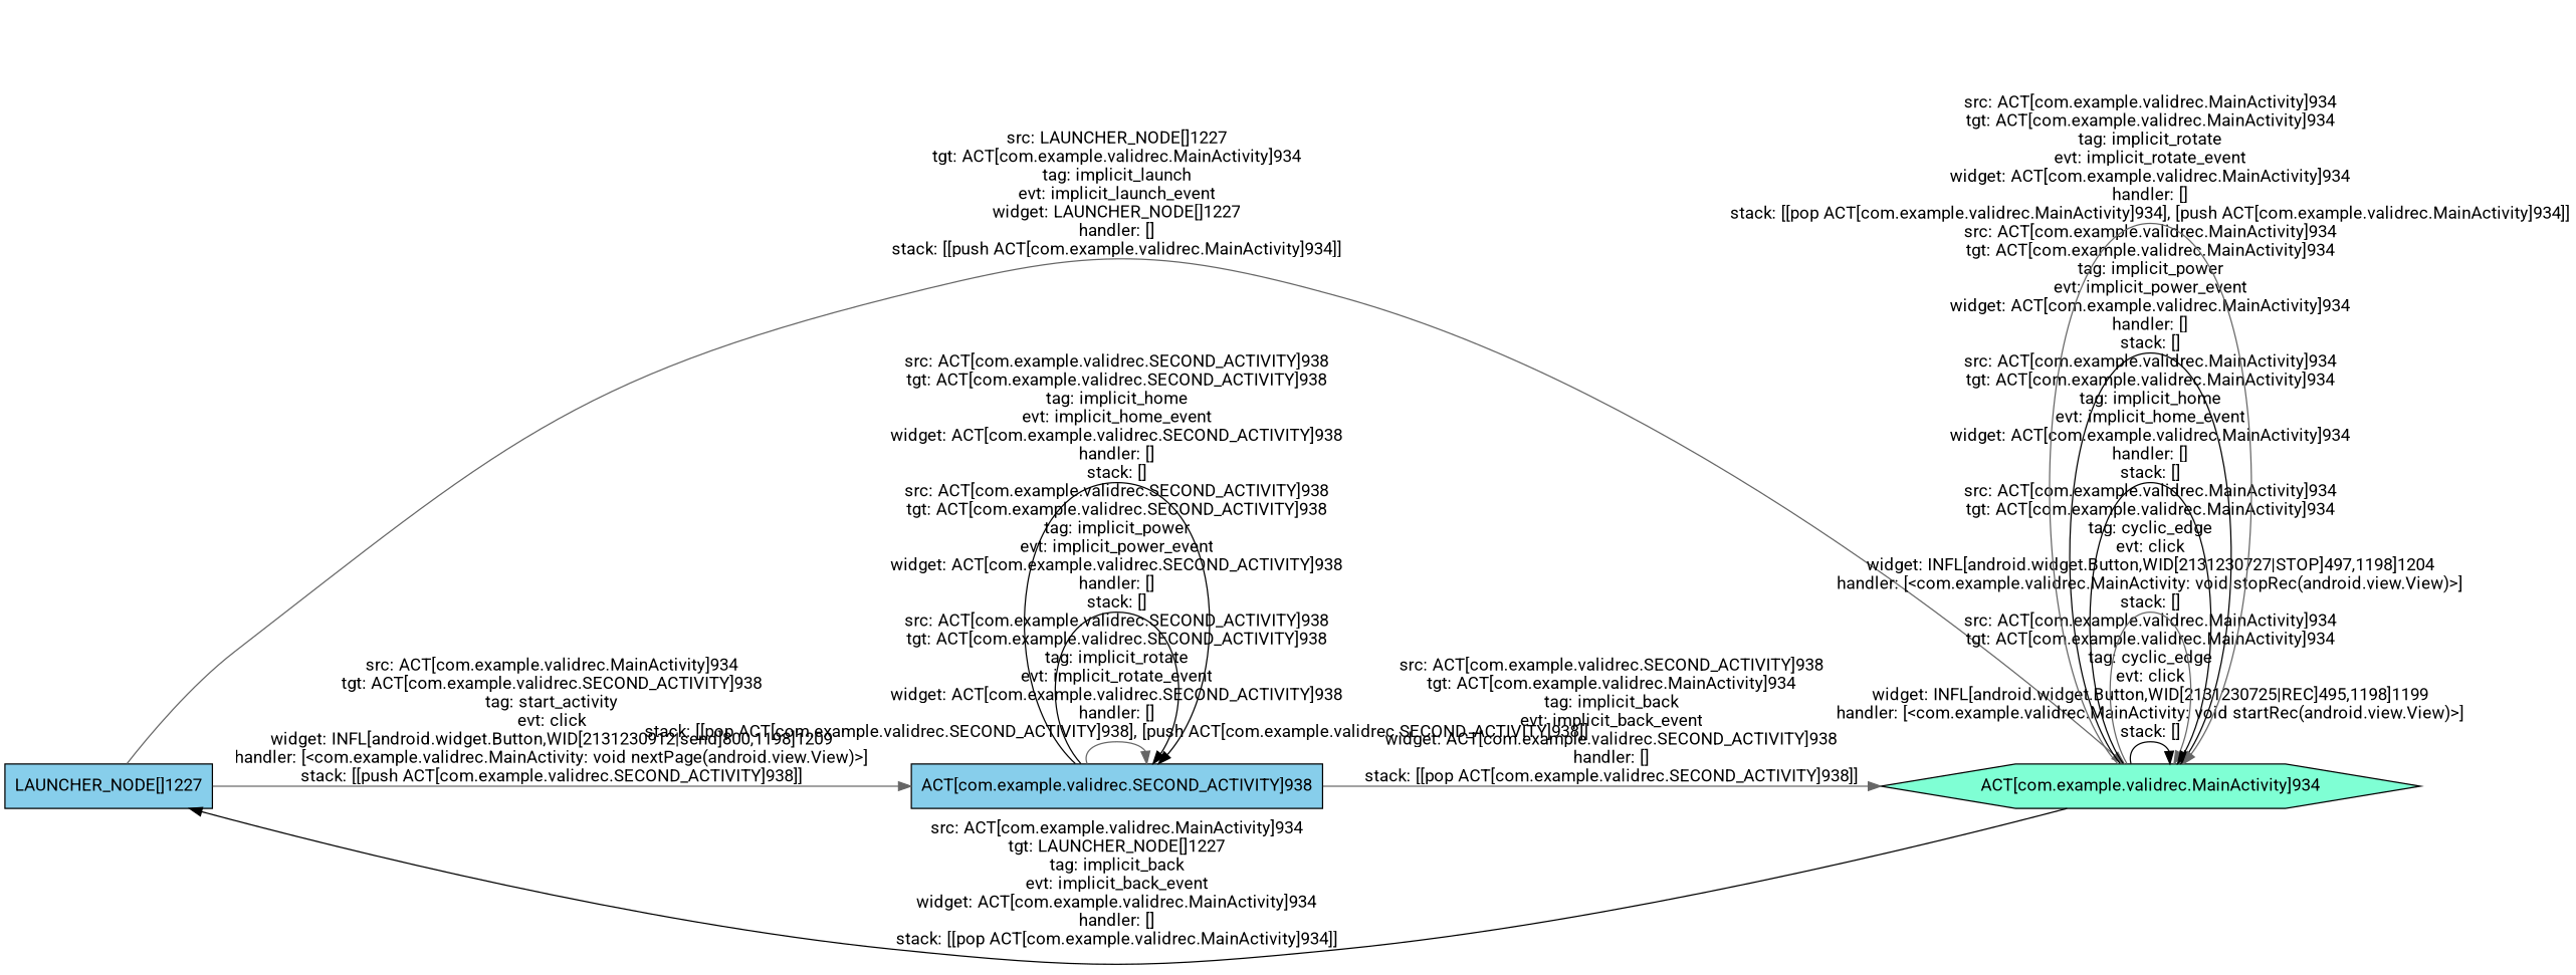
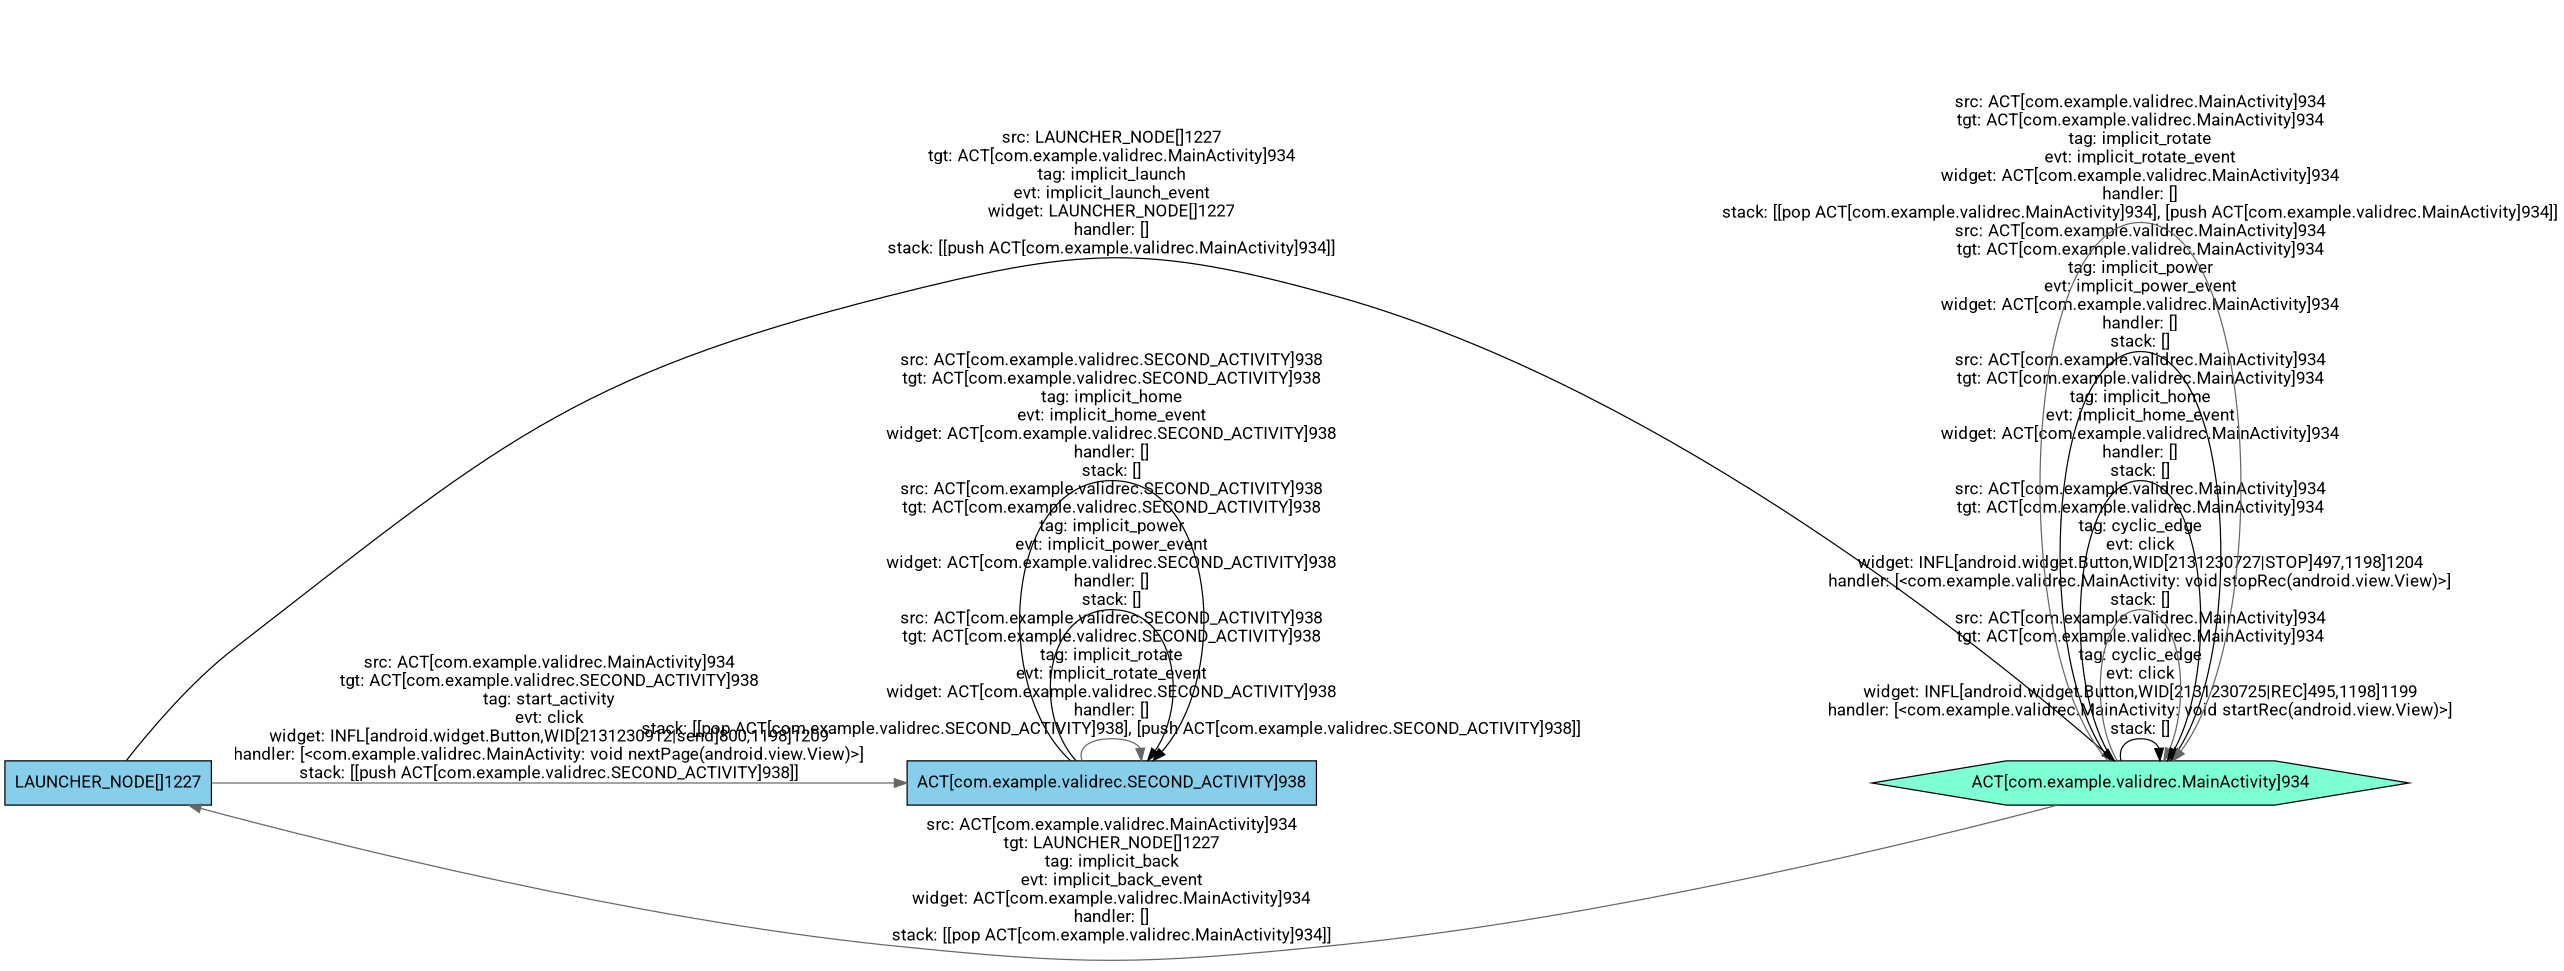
  digraph {
    fontname=Roboto
    rankdir=LR
    node [fillcolor=skyblue fontname=Roboto shape=box style=filled]
    edge [color=gray40 fontname=Roboto]
    n1 [label="LAUNCHER_NODE[]1227"]
    n2 [fillcolor=aquamarine label="ACT[com.example.validrec.MainActivity]934" shape=hexagon]
    n3 [label="ACT[com.example.validrec.SECOND_ACTIVITY]938"]
-   n1 -> n2 [label="src: LAUNCHER_NODE[]1227\ntgt: ACT[com.example.validrec.MainActivity]934\ntag: implicit_launch\nevt: implicit_launch_event\nwidget: LAUNCHER_NODE[]1227\nhandler: []\nstack: [[push ACT[com.example.validrec.MainActivity]934]]\n"]
+   n1 -> n2 [color=black label="src: LAUNCHER_NODE[]1227\ntgt: ACT[com.example.validrec.MainActivity]934\ntag: implicit_launch\nevt: implicit_launch_event\nwidget: LAUNCHER_NODE[]1227\nhandler: []\nstack: [[push ACT[com.example.validrec.MainActivity]934]]\n"]
    n1 -> n3 [label="src: ACT[com.example.validrec.MainActivity]934\ntgt: ACT[com.example.validrec.SECOND_ACTIVITY]938\ntag: start_activity\nevt: click\nwidget: INFL[android.widget.Button,WID[2131230912|send]800,1198]1209\nhandler: [<com.example.validrec.MainActivity: void nextPage(android.view.View)>]\nstack: [[push ACT[com.example.validrec.SECOND_ACTIVITY]938]]\n"]
-   n2 -> n1 [color=black label="src: ACT[com.example.validrec.MainActivity]934\ntgt: LAUNCHER_NODE[]1227\ntag: implicit_back\nevt: implicit_back_event\nwidget: ACT[com.example.validrec.MainActivity]934\nhandler: []\nstack: [[pop ACT[com.example.validrec.MainActivity]934]]\n"]
+   n2 -> n1 [label="src: ACT[com.example.validrec.MainActivity]934\ntgt: LAUNCHER_NODE[]1227\ntag: implicit_back\nevt: implicit_back_event\nwidget: ACT[com.example.validrec.MainActivity]934\nhandler: []\nstack: [[pop ACT[com.example.validrec.MainActivity]934]]\n"]
    n2 -> n2 [color=black label="src: ACT[com.example.validrec.MainActivity]934\ntgt: ACT[com.example.validrec.MainActivity]934\ntag: cyclic_edge\nevt: click\nwidget: INFL[android.widget.Button,WID[2131230725|REC]495,1198]1199\nhandler: [<com.example.validrec.MainActivity: void startRec(android.view.View)>]\nstack: []\n"]
    n2 -> n2 [label="src: ACT[com.example.validrec.MainActivity]934\ntgt: ACT[com.example.validrec.MainActivity]934\ntag: cyclic_edge\nevt: click\nwidget: INFL[android.widget.Button,WID[2131230727|STOP]497,1198]1204\nhandler: [<com.example.validrec.MainActivity: void stopRec(android.view.View)>]\nstack: []\n"]
    n2 -> n2 [color=black label="src: ACT[com.example.validrec.MainActivity]934\ntgt: ACT[com.example.validrec.MainActivity]934\ntag: implicit_home\nevt: implicit_home_event\nwidget: ACT[com.example.validrec.MainActivity]934\nhandler: []\nstack: []\n"]
    n2 -> n2 [color=black label="src: ACT[com.example.validrec.MainActivity]934\ntgt: ACT[com.example.validrec.MainActivity]934\ntag: implicit_power\nevt: implicit_power_event\nwidget: ACT[com.example.validrec.MainActivity]934\nhandler: []\nstack: []\n"]
    n2 -> n2 [label="src: ACT[com.example.validrec.MainActivity]934\ntgt: ACT[com.example.validrec.MainActivity]934\ntag: implicit_rotate\nevt: implicit_rotate_event\nwidget: ACT[com.example.validrec.MainActivity]934\nhandler: []\nstack: [[pop ACT[com.example.validrec.MainActivity]934], [push ACT[com.example.validrec.MainActivity]934]]\n"]
-   n3 -> n2 [label="src: ACT[com.example.validrec.SECOND_ACTIVITY]938\ntgt: ACT[com.example.validrec.MainActivity]934\ntag: implicit_back\nevt: implicit_back_event\nwidget: ACT[com.example.validrec.SECOND_ACTIVITY]938\nhandler: []\nstack: [[pop ACT[com.example.validrec.SECOND_ACTIVITY]938]]\n"]
    n3 -> n3 [label="src: ACT[com.example.validrec.SECOND_ACTIVITY]938\ntgt: ACT[com.example.validrec.SECOND_ACTIVITY]938\ntag: implicit_rotate\nevt: implicit_rotate_event\nwidget: ACT[com.example.validrec.SECOND_ACTIVITY]938\nhandler: []\nstack: [[pop ACT[com.example.validrec.SECOND_ACTIVITY]938], [push ACT[com.example.validrec.SECOND_ACTIVITY]938]]\n"]
    n3 -> n3 [color=black label="src: ACT[com.example.validrec.SECOND_ACTIVITY]938\ntgt: ACT[com.example.validrec.SECOND_ACTIVITY]938\ntag: implicit_power\nevt: implicit_power_event\nwidget: ACT[com.example.validrec.SECOND_ACTIVITY]938\nhandler: []\nstack: []\n"]
    n3 -> n3 [color=black label="src: ACT[com.example.validrec.SECOND_ACTIVITY]938\ntgt: ACT[com.example.validrec.SECOND_ACTIVITY]938\ntag: implicit_home\nevt: implicit_home_event\nwidget: ACT[com.example.validrec.SECOND_ACTIVITY]938\nhandler: []\nstack: []\n"]
  }
